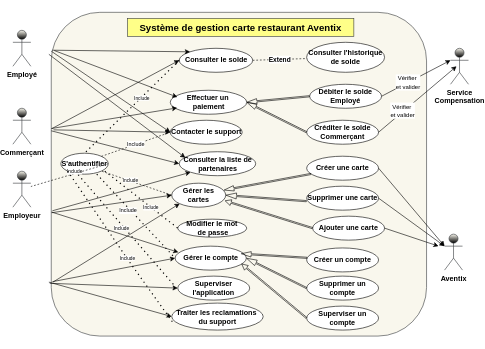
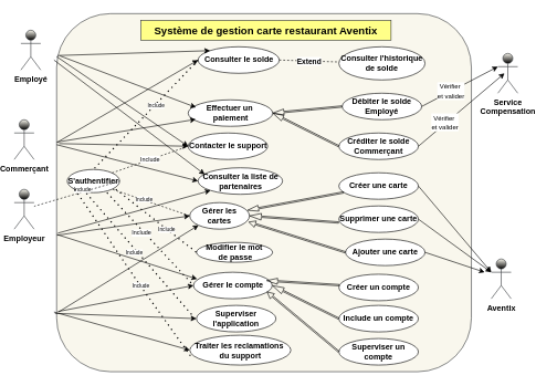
  <mxCell id="0" />
  <mxCell id="1" parent="0" />
  <mxCell id="2" value="" style="rounded=1;whiteSpace=wrap;html=1;fillColor=#f9f7ed;strokeColor=#36393d;fontStyle=1" parent="1" vertex="1"><mxGeometry x="84" y="20" width="626" height="540" as="geometry" /></mxCell>
- <mxCell id="3" value="Employé" style="shape=umlActor;verticalLabelPosition=bottom;verticalAlign=top;html=1;outlineConnect=0;fillColor=#f9f7ed;strokeColor=#36393D;fontStyle=1;gradientColor=default;" parent="1" vertex="1"><mxGeometry x="20" y="50" width="30" height="60" as="geometry" /></mxCell>
+ <mxCell id="3" value="Employé" style="shape=umlActor;verticalLabelPosition=bottom;verticalAlign=top;html=1;outlineConnect=0;fillColor=#f9f7ed;strokeColor=#36393D;fontStyle=1;gradientColor=default;" parent="1" vertex="1"><mxGeometry x="30" y="45" width="30" height="60" as="geometry" /></mxCell>
  <mxCell id="4" value="&lt;div&gt;Commerçant&lt;/div&gt;" style="shape=umlActor;verticalLabelPosition=bottom;verticalAlign=top;html=1;outlineConnect=0;fillColor=#f9f7ed;strokeColor=#36393d;fontStyle=1;gradientColor=default;" parent="1" vertex="1"><mxGeometry x="20" y="180" width="30" height="60" as="geometry" /></mxCell>
  <mxCell id="5" value="&lt;div&gt;&lt;span&gt;Effectuer un&amp;nbsp;&lt;/span&gt;&lt;/div&gt;&lt;div&gt;&lt;span&gt;paiement &lt;/span&gt;&lt;/div&gt;" style="ellipse;whiteSpace=wrap;html=1;fontStyle=1" vertex="1" parent="1"><mxGeometry x="282.5" y="150" width="127.5" height="40" as="geometry" /></mxCell>
  <mxCell id="6" value="&lt;span&gt;Gérer le compte&lt;/span&gt;" style="ellipse;whiteSpace=wrap;html=1;fontStyle=1" vertex="1" parent="1"><mxGeometry x="290.63" y="410" width="118.75" height="40" as="geometry" /></mxCell>
  <mxCell id="7" value="S'authentifier" style="ellipse;whiteSpace=wrap;html=1;fontStyle=1" vertex="1" parent="1"><mxGeometry x="100" y="255" width="79" height="35" as="geometry" /></mxCell>
  <mxCell id="8" value="&lt;span&gt;Gérer les cartes&lt;/span&gt;" style="ellipse;whiteSpace=wrap;html=1;fontStyle=1" vertex="1" parent="1"><mxGeometry x="285" y="305" width="90" height="40" as="geometry" /></mxCell>
  <mxCell id="9" value="Employeur" style="shape=umlActor;verticalLabelPosition=bottom;verticalAlign=top;html=1;fillColor=#f9f7ed;strokeColor=#36393d;fontStyle=1;gradientColor=default;" vertex="1" parent="1"><mxGeometry x="20" y="285" width="30" height="60" as="geometry" /></mxCell>
- <mxCell id="10" value="&lt;span&gt;Consulter le solde&lt;/span&gt;" style="ellipse;whiteSpace=wrap;html=1;fontStyle=1" vertex="1" parent="1"><mxGeometry x="297.5" y="80" width="122.5" height="40" as="geometry" /></mxCell>
+ <mxCell id="10" value="&lt;span&gt;Consulter le solde&lt;/span&gt;" style="ellipse;whiteSpace=wrap;html=1;fontStyle=1" vertex="1" parent="1"><mxGeometry x="297.5" y="70" width="122.5" height="40" as="geometry" /></mxCell>
  <mxCell id="11" value="" style="endArrow=none;dashed=1;html=1;rounded=0;entryX=1;entryY=1;entryDx=0;entryDy=0;exitX=0;exitY=0.5;exitDx=0;exitDy=0;fontStyle=1" edge="1" parent="1" source="8" target="7"><mxGeometry width="50" height="50" relative="1" as="geometry"><mxPoint x="389" y="441" as="sourcePoint" /><mxPoint x="192.772" y="318.358" as="targetPoint" /></mxGeometry></mxCell>
  <mxCell id="12" value="Include" style="edgeLabel;html=1;align=center;verticalAlign=middle;resizable=0;points=[];fontStyle=0;fontSize=8;" vertex="1" connectable="0" parent="11"><mxGeometry x="0.197" y="-2" relative="1" as="geometry"><mxPoint as="offset" /></mxGeometry></mxCell>
  <mxCell id="13" value="" style="endArrow=none;dashed=1;html=1;dashPattern=1 3;strokeWidth=2;rounded=0;entryX=0.5;entryY=0;entryDx=0;entryDy=0;exitX=0;exitY=0.5;exitDx=0;exitDy=0;fontStyle=1" edge="1" parent="1" source="10" target="7"><mxGeometry width="50" height="50" relative="1" as="geometry"><mxPoint x="307.86" y="154.68" as="sourcePoint" /><mxPoint x="169.996" y="279.996" as="targetPoint" /></mxGeometry></mxCell>
  <mxCell id="14" value="Include" style="edgeLabel;html=1;align=center;verticalAlign=middle;resizable=0;points=[];fontStyle=0;fontSize=8;" vertex="1" connectable="0" parent="13"><mxGeometry x="0.007" relative="1" as="geometry"><mxPoint x="16" y="-15" as="offset" /></mxGeometry></mxCell>
  <mxCell id="15" value="" style="endArrow=none;dashed=1;html=1;dashPattern=1 3;strokeWidth=2;rounded=0;exitX=0.759;exitY=1;exitDx=0;exitDy=0;entryX=0;entryY=0.5;entryDx=0;entryDy=0;exitPerimeter=0;fontStyle=1" edge="1" parent="1" source="7" target="6"><mxGeometry width="50" height="50" relative="1" as="geometry"><mxPoint x="419" y="350" as="sourcePoint" /><mxPoint x="449" y="332" as="targetPoint" /></mxGeometry></mxCell>
  <mxCell id="16" value="Include" style="edgeLabel;html=1;align=center;verticalAlign=middle;resizable=0;points=[];fontStyle=0;fontSize=9;" vertex="1" connectable="0" parent="15"><mxGeometry x="-0.013" y="6" relative="1" as="geometry"><mxPoint x="-18" y="-5" as="offset" /></mxGeometry></mxCell>
  <mxCell id="17" value="&lt;div&gt;Service&lt;/div&gt;&lt;div&gt;Compensation&lt;/div&gt;" style="shape=umlActor;verticalLabelPosition=bottom;verticalAlign=top;html=1;outlineConnect=0;fillColor=#F9F7ED;strokeColor=#36393d;fontStyle=1;strokeWidth=1;gradientColor=default;" vertex="1" parent="1"><mxGeometry x="750" y="80" width="30" height="60" as="geometry" /></mxCell>
  <mxCell id="18" value="" style="endArrow=none;dashed=1;html=1;rounded=0;exitX=1;exitY=0.5;exitDx=0;exitDy=0;fontStyle=1" edge="1" parent="1" source="10" target="20"><mxGeometry width="50" height="50" relative="1" as="geometry"><mxPoint x="370" y="330" as="sourcePoint" /><mxPoint x="420" y="280" as="targetPoint" /></mxGeometry></mxCell>
  <mxCell id="19" value="Extend" style="edgeLabel;html=1;align=center;verticalAlign=middle;resizable=0;points=[];fontStyle=1" vertex="1" connectable="0" parent="18"><mxGeometry x="0.003" relative="1" as="geometry"><mxPoint as="offset" /></mxGeometry></mxCell>
  <mxCell id="20" value="Consulter l'historique de solde" style="ellipse;whiteSpace=wrap;html=1;fontStyle=1" vertex="1" parent="1"><mxGeometry x="510" y="70" width="130" height="50" as="geometry" /></mxCell>
  <mxCell id="21" value="Créer une carte " style="ellipse;whiteSpace=wrap;html=1;fontStyle=1" vertex="1" parent="1"><mxGeometry x="510" y="260" width="120" height="40" as="geometry" /></mxCell>
  <mxCell id="22" value="" style="shape=flexArrow;endArrow=classic;html=1;rounded=0;width=2;endSize=5.14;endWidth=6;entryX=0.965;entryY=0.29;entryDx=0;entryDy=0;fontStyle=1;entryPerimeter=0;" edge="1" parent="1" source="21" target="8"><mxGeometry width="50" height="50" relative="1" as="geometry"><mxPoint x="502.66" y="410" as="sourcePoint" /><mxPoint x="410" y="480" as="targetPoint" /><Array as="points" /></mxGeometry></mxCell>
  <mxCell id="23" value="Supprimer une carte" style="ellipse;whiteSpace=wrap;html=1;fontStyle=1" vertex="1" parent="1"><mxGeometry x="510" y="310" width="120" height="40" as="geometry" /></mxCell>
  <mxCell id="24" value="Ajouter une carte" style="ellipse;whiteSpace=wrap;html=1;fontStyle=1" vertex="1" parent="1"><mxGeometry x="520" y="360" width="120" height="40" as="geometry" /></mxCell>
  <mxCell id="25" value="" style="shape=flexArrow;endArrow=classic;html=1;rounded=0;width=2;endSize=5.46;exitX=0;exitY=0.5;exitDx=0;exitDy=0;endWidth=7;fontStyle=1;entryX=1;entryY=0.5;entryDx=0;entryDy=0;" edge="1" parent="1" target="8"><mxGeometry width="50" height="50" relative="1" as="geometry"><mxPoint x="510" y="335" as="sourcePoint" /><mxPoint x="410" y="350" as="targetPoint" /><Array as="points" /></mxGeometry></mxCell>
  <mxCell id="26" value="" style="shape=flexArrow;endArrow=classic;html=1;rounded=0;width=2;endSize=3.07;exitX=0;exitY=0.5;exitDx=0;exitDy=0;endWidth=7;entryX=0.984;entryY=0.73;entryDx=0;entryDy=0;entryPerimeter=0;fontStyle=1" edge="1" parent="1" source="24" target="8"><mxGeometry width="50" height="50" relative="1" as="geometry"><mxPoint x="545.66" y="387" as="sourcePoint" /><mxPoint x="400" y="330" as="targetPoint" /><Array as="points" /></mxGeometry></mxCell>
  <mxCell id="27" value="Créer un compte" style="ellipse;whiteSpace=wrap;html=1;fontStyle=1" vertex="1" parent="1"><mxGeometry x="510" y="413" width="120" height="40" as="geometry" /></mxCell>
  <mxCell id="28" value="" style="shape=flexArrow;endArrow=classic;html=1;rounded=0;width=2;endSize=5.14;endWidth=6;entryX=0.925;entryY=0.315;entryDx=0;entryDy=0;fontStyle=1;entryPerimeter=0;" edge="1" parent="1" source="27" target="6"><mxGeometry width="50" height="50" relative="1" as="geometry"><mxPoint x="480" y="533" as="sourcePoint" /><mxPoint x="410" y="470" as="targetPoint" /><Array as="points" /></mxGeometry></mxCell>
- <mxCell id="29" value="Supprimer un compte" style="ellipse;whiteSpace=wrap;html=1;fontStyle=1" vertex="1" parent="1"><mxGeometry x="510" y="460" width="120" height="40" as="geometry" /></mxCell>
+ <mxCell id="29" value="Include un compte" style="ellipse;whiteSpace=wrap;html=1;fontStyle=1" vertex="1" parent="1"><mxGeometry x="510" y="460" width="120" height="40" as="geometry" /></mxCell>
  <mxCell id="30" value="Superviser un compte" style="ellipse;whiteSpace=wrap;html=1;fontStyle=1" vertex="1" parent="1"><mxGeometry x="510" y="510" width="120" height="40" as="geometry" /></mxCell>
  <mxCell id="31" value="" style="shape=flexArrow;endArrow=classic;html=1;rounded=0;width=2;endSize=5.46;exitX=0;exitY=0.5;exitDx=0;exitDy=0;endWidth=7;entryX=1;entryY=0.5;entryDx=0;entryDy=0;fontStyle=1" edge="1" parent="1" source="29" target="6"><mxGeometry width="50" height="50" relative="1" as="geometry"><mxPoint x="513" y="500" as="sourcePoint" /><mxPoint x="420" y="483" as="targetPoint" /><Array as="points" /></mxGeometry></mxCell>
  <mxCell id="32" value="" style="shape=flexArrow;endArrow=classic;html=1;rounded=0;entryX=0.932;entryY=0.735;entryDx=0;entryDy=0;width=2;endSize=3.07;exitX=0;exitY=0.5;exitDx=0;exitDy=0;endWidth=7;fontStyle=1;entryPerimeter=0;" edge="1" parent="1" source="30" target="6"><mxGeometry width="50" height="50" relative="1" as="geometry"><mxPoint x="523" y="510" as="sourcePoint" /><mxPoint x="417" y="489" as="targetPoint" /><Array as="points" /></mxGeometry></mxCell>
  <mxCell id="33" value="Créditer le solde Commerçant" style="ellipse;whiteSpace=wrap;html=1;fontStyle=1" vertex="1" parent="1"><mxGeometry x="510" y="200" width="120" height="40" as="geometry" /></mxCell>
  <mxCell id="34" value="Débiter le solde Employé" style="ellipse;whiteSpace=wrap;html=1;fontStyle=1" vertex="1" parent="1"><mxGeometry x="515" y="140" width="120" height="40" as="geometry" /></mxCell>
  <mxCell id="35" value="" style="shape=flexArrow;endArrow=classic;html=1;rounded=0;width=2;endSize=5.14;endWidth=6;exitX=0;exitY=0.5;exitDx=0;exitDy=0;fontStyle=1" edge="1" parent="1" source="34"><mxGeometry width="50" height="50" relative="1" as="geometry"><mxPoint x="528.5" y="170" as="sourcePoint" /><mxPoint x="410" y="170" as="targetPoint" /><Array as="points" /></mxGeometry></mxCell>
  <mxCell id="36" value="" style="shape=flexArrow;endArrow=classic;html=1;rounded=0;width=2;endSize=5.14;endWidth=6;entryX=1;entryY=0.5;entryDx=0;entryDy=0;exitX=0;exitY=0.5;exitDx=0;exitDy=0;fontStyle=1" edge="1" parent="1" source="33" target="5"><mxGeometry width="50" height="50" relative="1" as="geometry"><mxPoint x="520" y="170" as="sourcePoint" /><mxPoint x="404" y="201" as="targetPoint" /><Array as="points" /></mxGeometry></mxCell>
  <mxCell id="37" value="" style="endArrow=classic;html=1;rounded=0;entryX=0;entryY=0.5;entryDx=0;entryDy=0;exitX=0.003;exitY=0.832;exitDx=0;exitDy=0;exitPerimeter=0;fontStyle=1" edge="1" parent="1" source="2" target="6"><mxGeometry width="50" height="50" relative="1" as="geometry"><mxPoint x="170" y="510" as="sourcePoint" /><mxPoint x="220" y="460" as="targetPoint" /></mxGeometry></mxCell>
  <mxCell id="38" value="" style="endArrow=classic;html=1;rounded=0;entryX=0;entryY=1;entryDx=0;entryDy=0;exitX=0.005;exitY=0.833;exitDx=0;exitDy=0;exitPerimeter=0;fontStyle=1" edge="1" parent="1" source="2" target="8"><mxGeometry width="50" height="50" relative="1" as="geometry"><mxPoint x="122" y="482" as="sourcePoint" /><mxPoint x="280" y="483" as="targetPoint" /><Array as="points" /></mxGeometry></mxCell>
  <mxCell id="39" value="" style="endArrow=classic;html=1;rounded=0;entryX=0;entryY=0;entryDx=0;entryDy=0;exitX=0.003;exitY=0.117;exitDx=0;exitDy=0;exitPerimeter=0;fontStyle=1" edge="1" parent="1" source="2" target="10"><mxGeometry width="50" height="50" relative="1" as="geometry"><mxPoint x="112" y="99.5" as="sourcePoint" /><mxPoint x="270" y="100.5" as="targetPoint" /></mxGeometry></mxCell>
  <mxCell id="40" value="&lt;div&gt;Modifier le mot&lt;/div&gt;&lt;div&gt;&amp;nbsp;de passe&lt;/div&gt;" style="ellipse;whiteSpace=wrap;html=1;fontStyle=1" vertex="1" parent="1"><mxGeometry x="295" y="365" width="115" height="30" as="geometry" /></mxCell>
  <mxCell id="41" value="" style="endArrow=classic;html=1;rounded=0;exitX=0.008;exitY=0.118;exitDx=0;exitDy=0;exitPerimeter=0;entryX=0.093;entryY=0.285;entryDx=0;entryDy=0;entryPerimeter=0;fontStyle=1" edge="1" parent="1" source="2" target="5"><mxGeometry width="50" height="50" relative="1" as="geometry"><mxPoint x="102" y="106" as="sourcePoint" /><mxPoint x="280" y="200" as="targetPoint" /></mxGeometry></mxCell>
  <mxCell id="42" value="" style="endArrow=classic;html=1;rounded=0;exitX=0;exitY=0.359;exitDx=0;exitDy=0;exitPerimeter=0;fontStyle=1;entryX=0.09;entryY=0.735;entryDx=0;entryDy=0;entryPerimeter=0;" edge="1" parent="1" source="2" target="5"><mxGeometry width="50" height="50" relative="1" as="geometry"><mxPoint x="100" y="205.5" as="sourcePoint" /><mxPoint x="280" y="150" as="targetPoint" /></mxGeometry></mxCell>
  <mxCell id="43" value="" style="endArrow=classic;html=1;rounded=0;entryX=0;entryY=0.5;entryDx=0;entryDy=0;fontStyle=1;exitX=0.002;exitY=0.359;exitDx=0;exitDy=0;exitPerimeter=0;" edge="1" parent="1" source="2" target="10"><mxGeometry width="50" height="50" relative="1" as="geometry"><mxPoint x="100" y="210" as="sourcePoint" /><mxPoint x="290" y="120.5" as="targetPoint" /></mxGeometry></mxCell>
  <mxCell id="44" value="&lt;div&gt;&lt;span&gt;&lt;font&gt;Système de gestion carte restaurant Aventix&lt;/font&gt;&lt;/span&gt;&lt;/div&gt;" style="text;html=1;align=center;verticalAlign=middle;whiteSpace=wrap;rounded=0;fillColor=#ffff88;strokeWidth=1;perimeterSpacing=10;strokeColor=#36393d;fontStyle=1;fontSize=16;" vertex="1" parent="1"><mxGeometry x="211.25" y="30" width="377.5" height="30" as="geometry" /></mxCell>
  <mxCell id="45" value="" style="endArrow=none;dashed=1;html=1;dashPattern=1 3;strokeWidth=2;rounded=0;exitX=1;exitY=1;exitDx=0;exitDy=0;entryX=0;entryY=0.5;entryDx=0;entryDy=0;fontStyle=1;" edge="1" parent="1" target="40"><mxGeometry width="50" height="50" relative="1" as="geometry"><mxPoint x="173.287" y="285.003" as="sourcePoint" /><mxPoint x="290.63" y="385.23" as="targetPoint" /></mxGeometry></mxCell>
  <mxCell id="46" value="Include" style="edgeLabel;html=1;align=center;verticalAlign=middle;resizable=0;points=[];fontStyle=0;fontSize=8;" vertex="1" connectable="0" parent="45"><mxGeometry x="-0.013" y="6" relative="1" as="geometry"><mxPoint x="13" y="18" as="offset" /></mxGeometry></mxCell>
  <mxCell id="47" value="" style="endArrow=classic;html=1;rounded=0;fontStyle=1;entryX=0;entryY=0.5;entryDx=0;entryDy=0;exitX=0.001;exitY=0.619;exitDx=0;exitDy=0;exitPerimeter=0;" edge="1" parent="1" source="2" target="8"><mxGeometry width="50" height="50" relative="1" as="geometry"><mxPoint x="91" y="340" as="sourcePoint" /><mxPoint x="280" y="329.5" as="targetPoint" /></mxGeometry></mxCell>
  <mxCell id="48" value="" style="endArrow=classic;html=1;rounded=0;fontStyle=1;entryX=0.045;entryY=0.255;entryDx=0;entryDy=0;entryPerimeter=0;exitX=0.001;exitY=0.617;exitDx=0;exitDy=0;exitPerimeter=0;" edge="1" parent="1" source="2" target="6"><mxGeometry width="50" height="50" relative="1" as="geometry"><mxPoint x="90" y="340" as="sourcePoint" /><mxPoint x="280" y="450" as="targetPoint" /></mxGeometry></mxCell>
  <mxCell id="49" value="Contacter le support " style="ellipse;whiteSpace=wrap;html=1;fontStyle=1" vertex="1" parent="1"><mxGeometry x="282.5" y="200" width="120" height="40" as="geometry" /></mxCell>
  <mxCell id="50" value="Superviser l'application " style="ellipse;whiteSpace=wrap;html=1;fontStyle=1" vertex="1" parent="1"><mxGeometry x="295" y="460" width="120" height="40" as="geometry" /></mxCell>
  <mxCell id="51" value="Include" style="endArrow=none;dashed=1;html=1;rounded=0;exitX=1;exitY=0;exitDx=0;exitDy=0;fontStyle=0;entryX=0;entryY=0.5;entryDx=0;entryDy=0;fontSize=9;" edge="1" parent="1" source="7" target="49"><mxGeometry width="50" height="50" relative="1" as="geometry"><mxPoint x="229" y="263" as="sourcePoint" /><mxPoint x="280" y="240" as="targetPoint" /></mxGeometry></mxCell>
  <mxCell id="52" value="Consulter la liste de partenaires" style="ellipse;whiteSpace=wrap;html=1;fontStyle=1" vertex="1" parent="1"><mxGeometry x="297.5" y="252.5" width="127.5" height="40" as="geometry" /></mxCell>
  <mxCell id="53" value="Include" style="endArrow=none;dashed=1;html=1;rounded=0;exitX=1;exitY=0.5;exitDx=0;exitDy=0;fontStyle=0;fontSize=8;" edge="1" parent="1" source="7" target="9"><mxGeometry x="-0.143" y="-3" width="50" height="50" relative="1" as="geometry"><mxPoint x="239" y="273" as="sourcePoint" /><mxPoint x="308" y="261" as="targetPoint" /><mxPoint as="offset" /></mxGeometry></mxCell>
  <mxCell id="54" value="" style="endArrow=classic;html=1;rounded=0;entryX=0;entryY=0.5;entryDx=0;entryDy=0;exitX=-0.004;exitY=0.837;exitDx=0;exitDy=0;exitPerimeter=0;fontStyle=1" edge="1" parent="1" source="2" target="50"><mxGeometry width="50" height="50" relative="1" as="geometry"><mxPoint x="102" y="479" as="sourcePoint" /><mxPoint x="300" y="483" as="targetPoint" /></mxGeometry></mxCell>
  <mxCell id="55" value="" style="endArrow=none;dashed=1;html=1;dashPattern=1 3;strokeWidth=2;rounded=0;entryX=0;entryY=0.5;entryDx=0;entryDy=0;fontStyle=1;exitX=0.367;exitY=1.029;exitDx=0;exitDy=0;exitPerimeter=0;" edge="1" parent="1" source="7"><mxGeometry width="50" height="50" relative="1" as="geometry"><mxPoint x="150" y="290" as="sourcePoint" /><mxPoint x="288.75" y="475" as="targetPoint" /></mxGeometry></mxCell>
  <mxCell id="56" value="Include" style="edgeLabel;html=1;align=center;verticalAlign=middle;resizable=0;points=[];fontStyle=0;fontSize=8;" vertex="1" connectable="0" parent="55"><mxGeometry x="-0.013" y="6" relative="1" as="geometry"><mxPoint x="-12" y="2" as="offset" /></mxGeometry></mxCell>
  <mxCell id="57" value="" style="endArrow=classic;html=1;rounded=0;exitX=0;exitY=0.12;exitDx=0;exitDy=0;exitPerimeter=0;entryX=0;entryY=0.5;entryDx=0;entryDy=0;fontStyle=1" edge="1" parent="1" source="2" target="49"><mxGeometry width="50" height="50" relative="1" as="geometry"><mxPoint x="105" y="94" as="sourcePoint" /><mxPoint x="304" y="171" as="targetPoint" /></mxGeometry></mxCell>
  <mxCell id="58" value="" style="endArrow=classic;html=1;rounded=0;exitX=0.006;exitY=0.363;exitDx=0;exitDy=0;exitPerimeter=0;entryX=0;entryY=0.5;entryDx=0;entryDy=0;fontStyle=1" edge="1" parent="1" source="2" target="49"><mxGeometry width="50" height="50" relative="1" as="geometry"><mxPoint x="115" y="104" as="sourcePoint" /><mxPoint x="314" y="181" as="targetPoint" /></mxGeometry></mxCell>
  <mxCell id="59" value="Traiter les reclamations&amp;nbsp; du support" style="ellipse;whiteSpace=wrap;html=1;fontStyle=1" vertex="1" parent="1"><mxGeometry x="285" y="505" width="152.5" height="45" as="geometry" /></mxCell>
  <mxCell id="60" value="" style="endArrow=classic;html=1;rounded=0;entryX=0;entryY=0.5;entryDx=0;entryDy=0;fontStyle=1" edge="1" parent="1" target="59"><mxGeometry width="50" height="50" relative="1" as="geometry"><mxPoint x="80" y="470" as="sourcePoint" /><mxPoint x="305" y="490" as="targetPoint" /></mxGeometry></mxCell>
  <mxCell id="61" value="" style="endArrow=none;dashed=1;html=1;dashPattern=1 3;strokeWidth=2;rounded=0;entryX=0.021;entryY=0.76;entryDx=0;entryDy=0;fontStyle=1;entryPerimeter=0;exitX=0;exitY=1;exitDx=0;exitDy=0;" edge="1" parent="1" source="7" target="59"><mxGeometry width="50" height="50" relative="1" as="geometry"><mxPoint x="145.029" y="295.005" as="sourcePoint" /><mxPoint x="298.75" y="485" as="targetPoint" /><Array as="points"><mxPoint x="210" y="430" /></Array></mxGeometry></mxCell>
  <mxCell id="62" value="Include" style="edgeLabel;html=1;align=center;verticalAlign=middle;resizable=0;points=[];fontStyle=0;fontSize=8;" vertex="1" connectable="0" parent="61"><mxGeometry x="-0.013" y="6" relative="1" as="geometry"><mxPoint x="8" y="22" as="offset" /></mxGeometry></mxCell>
  <mxCell id="63" value="" style="endArrow=classic;html=1;rounded=0;entryX=0;entryY=0.5;entryDx=0;entryDy=0;fontStyle=1" edge="1" parent="1"><mxGeometry width="50" height="50" relative="1" as="geometry"><mxPoint x="80" y="90" as="sourcePoint" /><mxPoint x="307.5" y="262.5" as="targetPoint" /></mxGeometry></mxCell>
  <mxCell id="64" value="" style="endArrow=classic;html=1;rounded=0;exitX=0;exitY=0.366;exitDx=0;exitDy=0;exitPerimeter=0;entryX=0;entryY=0.5;entryDx=0;entryDy=0;fontStyle=1" edge="1" parent="1" source="2" target="52"><mxGeometry width="50" height="50" relative="1" as="geometry"><mxPoint x="109" y="104" as="sourcePoint" /><mxPoint x="314" y="181" as="targetPoint" /></mxGeometry></mxCell>
  <mxCell id="65" value="" style="endArrow=classic;html=1;rounded=0;exitX=0.003;exitY=0.613;exitDx=0;exitDy=0;exitPerimeter=0;entryX=0;entryY=1;entryDx=0;entryDy=0;fontStyle=1" edge="1" parent="1" source="2" target="52"><mxGeometry width="50" height="50" relative="1" as="geometry"><mxPoint x="119" y="114" as="sourcePoint" /><mxPoint x="324" y="191" as="targetPoint" /></mxGeometry></mxCell>
  <mxCell id="66" value="" style="endArrow=classic;html=1;rounded=0;entryX=0;entryY=0.333;entryDx=0;entryDy=0;fontStyle=1;entryPerimeter=0;exitX=1;exitY=0.5;exitDx=0;exitDy=0;" edge="1" parent="1" source="34" target="17"><mxGeometry width="50" height="50" relative="1" as="geometry"><mxPoint x="96" y="93" as="sourcePoint" /><mxPoint x="308" y="96" as="targetPoint" /></mxGeometry></mxCell>
  <mxCell id="67" value="&lt;div&gt;&lt;font style=&quot;font-size: 10px;&quot;&gt;Vérifier&amp;nbsp;&lt;/font&gt;&lt;/div&gt;&lt;div&gt;&lt;font style=&quot;font-size: 10px;&quot;&gt;et valider&lt;/font&gt;&lt;/div&gt;" style="edgeLabel;html=1;align=center;verticalAlign=middle;resizable=0;points=[];" vertex="1" connectable="0" parent="66"><mxGeometry x="-0.118" y="-3" relative="1" as="geometry"><mxPoint x="-8" as="offset" /></mxGeometry></mxCell>
  <mxCell id="68" value="" style="endArrow=classic;html=1;rounded=0;entryX=0;entryY=0.333;entryDx=0;entryDy=0;fontStyle=1;entryPerimeter=0;exitX=1;exitY=0.5;exitDx=0;exitDy=0;" edge="1" parent="1" source="33"><mxGeometry width="50" height="50" relative="1" as="geometry"><mxPoint x="645" y="170" as="sourcePoint" /><mxPoint x="760" y="110" as="targetPoint" /></mxGeometry></mxCell>
  <mxCell id="69" value="&lt;div&gt;&lt;font style=&quot;font-size: 10px;&quot;&gt;Vérifier&amp;nbsp;&lt;/font&gt;&lt;/div&gt;&lt;div&gt;&lt;font style=&quot;font-size: 10px;&quot;&gt;et valider&lt;/font&gt;&lt;/div&gt;" style="edgeLabel;html=1;align=center;verticalAlign=middle;resizable=0;points=[];" vertex="1" connectable="0" parent="68"><mxGeometry x="-0.368" y="2" relative="1" as="geometry"><mxPoint as="offset" /></mxGeometry></mxCell>
  <mxCell id="70" value="Aventix" style="shape=umlActor;verticalLabelPosition=bottom;verticalAlign=top;html=1;outlineConnect=0;fillColor=#F9F7ED;strokeColor=#36393d;fontStyle=1;strokeWidth=1;gradientColor=default;" vertex="1" parent="1"><mxGeometry x="740" y="390" width="30" height="60" as="geometry" /></mxCell>
  <mxCell id="71" value="" style="endArrow=classic;html=1;rounded=0;entryX=0;entryY=0.333;entryDx=0;entryDy=0;fontStyle=1;entryPerimeter=0;exitX=1;exitY=0.5;exitDx=0;exitDy=0;" edge="1" parent="1" source="21" target="70"><mxGeometry width="50" height="50" relative="1" as="geometry"><mxPoint x="640" y="230" as="sourcePoint" /><mxPoint x="770" y="120" as="targetPoint" /><Array as="points"><mxPoint x="740" y="410" /></Array></mxGeometry></mxCell>
  <mxCell id="72" value="" style="endArrow=classic;html=1;rounded=0;fontStyle=1;exitX=1;exitY=0.5;exitDx=0;exitDy=0;" edge="1" parent="1" source="24"><mxGeometry width="50" height="50" relative="1" as="geometry"><mxPoint x="640" y="290" as="sourcePoint" /><mxPoint x="730" y="410" as="targetPoint" /></mxGeometry></mxCell>
  <mxCell id="73" value="" style="endArrow=classic;html=1;rounded=0;fontStyle=1;exitX=1;exitY=0.5;exitDx=0;exitDy=0;" edge="1" parent="1" source="23"><mxGeometry width="50" height="50" relative="1" as="geometry"><mxPoint x="650" y="300" as="sourcePoint" /><mxPoint x="740" y="410" as="targetPoint" /></mxGeometry></mxCell>
